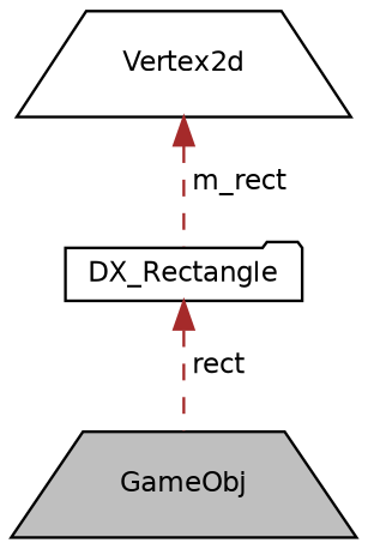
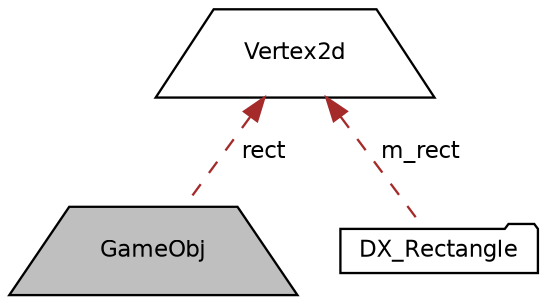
  digraph {
    node [color=black fillcolor=white fontname=Helvetica fontsize=10 shape=trapezium style=filled]
    edge [color=brown dir=back fontname=Helvetica fontsize=10 labelfontname=Helvetica labelfontsize=10 style=dashed]
    n1 [fillcolor=grey75 fontcolor=black height=0.2 label=GameObj width=0.4]
    n2 [height=0.2 label=DX_Rectangle shape=folder width=0.4]
    n3 [height=0.2 label=Vertex2d width=0.4]
-   n2 -> n1 [label=" rect"]
+   n3 -> n1 [label=" rect"]
    n3 -> n2 [label=" m_rect"]
  }
